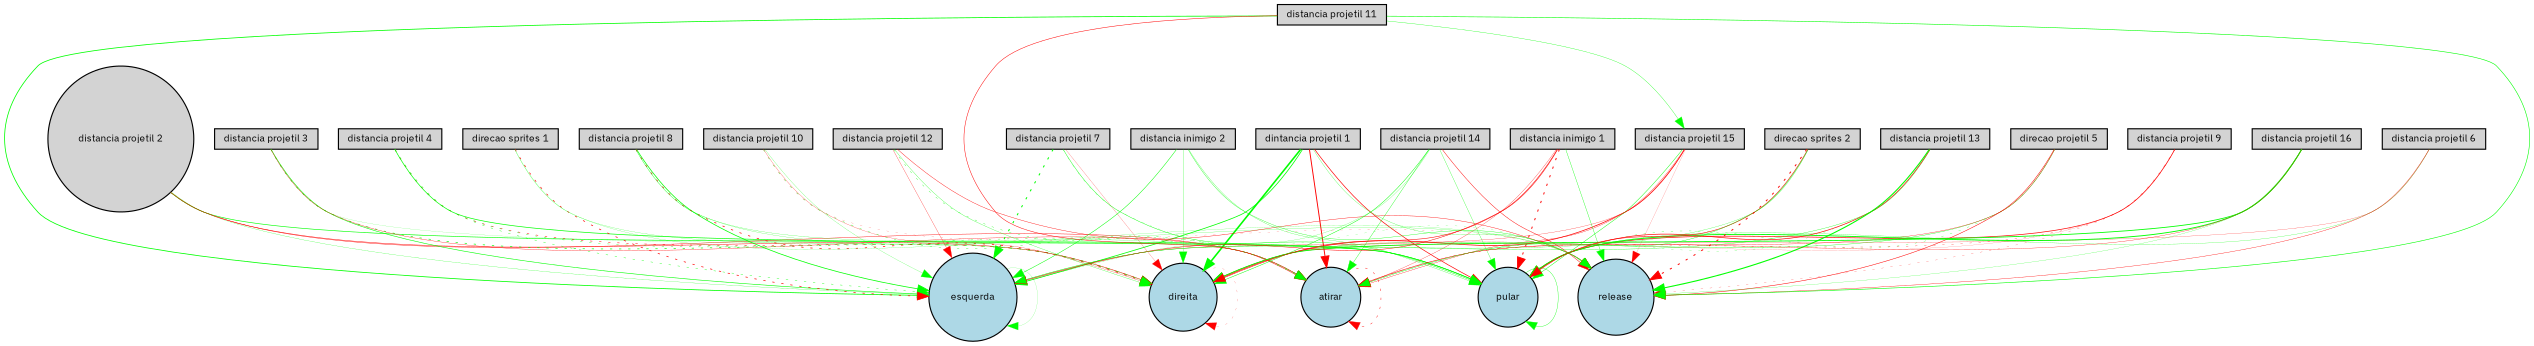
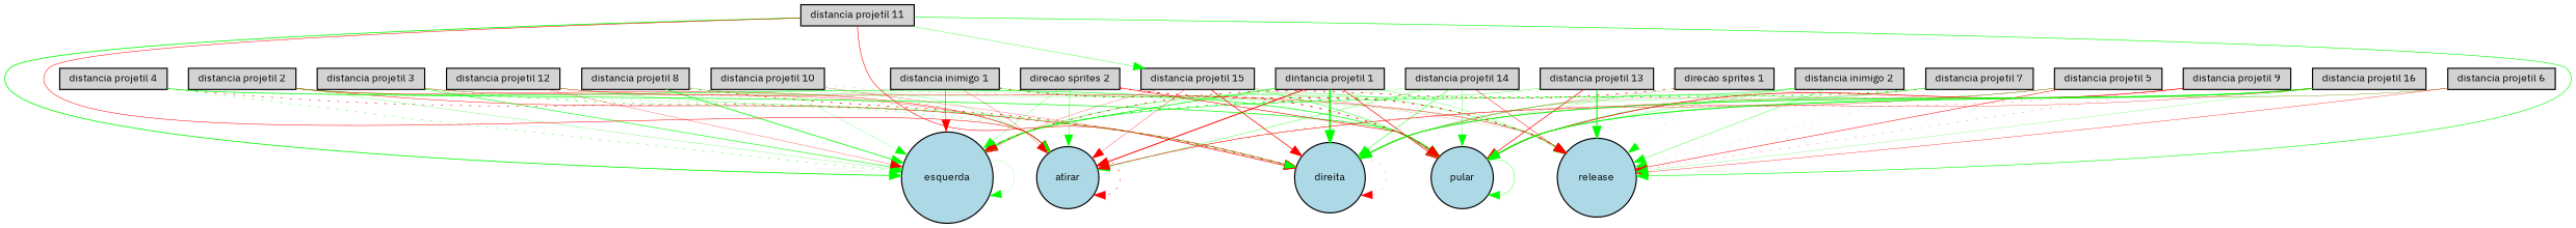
  digraph {
    fontname="IBM Plex Sans"
    node [fillcolor=lightgray fontname="IBM Plex Sans" fontsize=9 shape=box style=filled]
    edge [color=green fontname="IBM Plex Sans" style=solid]
    "dintancia projetil 1" [height=0.2 width=0.2]
    esquerda [fillcolor=lightblue height=0.2 shape=circle width=0.2]
    direita [fillcolor=lightblue height=0.2 shape=circle width=0.2]
    pular [fillcolor=lightblue height=0.2 shape=circle width=0.2]
    atirar [fillcolor=lightblue height=0.2 shape=circle width=0.2]
    release [fillcolor=lightblue height=0.2 shape=circle width=0.2]
-   "distancia projetil 2" [height=0.2 shape=circle width=0.2]
+   "distancia projetil 2" [height=0.2 width=0.2]
    "distancia projetil 3" [height=0.2 width=0.2]
    "distancia projetil 4" [height=0.2 width=0.2]
-   "distancia projetil 5" [height=0.2 width=0.2 label="direcao projetil 5"]
+   "distancia projetil 5" [height=0.2 width=0.2]
    "distancia projetil 6" [height=0.2 width=0.2]
    "distancia projetil 7" [height=0.2 width=0.2]
    "distancia projetil 8" [height=0.2 width=0.2]
    "distancia projetil 9" [height=0.2 width=0.2]
    "distancia projetil 10" [height=0.2 width=0.2]
    "distancia projetil 11" [height=0.2 width=0.2]
    "distancia projetil 15" [height=0.2 width=0.2]
    "distancia projetil 12" [height=0.2 width=0.2]
    "distancia projetil 13" [height=0.2 width=0.2]
    "distancia projetil 14" [height=0.2 width=0.2]
    "distancia projetil 16" [height=0.2 width=0.2]
    "distancia inimigo 1" [height=0.2 width=0.2]
    "distancia inimigo 2" [height=0.2 width=0.2]
    "direcao sprites 1" [height=0.2 width=0.2]
    "direcao sprites 2" [height=0.2 width=0.2]
    "dintancia projetil 1" -> esquerda [penwidth=0.665312412152]
    "dintancia projetil 1" -> direita [penwidth=1.40986117343]
    "dintancia projetil 1" -> pular [color=red penwidth=0.580020068975]
    "dintancia projetil 1" -> atirar [color=red penwidth=0.827938145401]
    "dintancia projetil 1" -> release [penwidth=0.216437119231]
    esquerda -> esquerda [penwidth=0.117582437357]
    direita -> direita [color=red penwidth=0.13827916804 style=dotted]
    pular -> pular [penwidth=0.296576085942]
    atirar -> atirar [color=red penwidth=0.372852261274 style=dotted]
    "distancia projetil 2" -> esquerda [penwidth=0.195419269697]
    "distancia projetil 2" -> direita [color=red penwidth=0.401354808085]
    "distancia projetil 2" -> pular [penwidth=0.541858351598]
    "distancia projetil 2" -> atirar [color=red penwidth=0.357301179592]
    "distancia projetil 3" -> esquerda [penwidth=0.502779137308]
    "distancia projetil 3" -> direita [penwidth=0.57216151271 style=dotted]
    "distancia projetil 3" -> pular [penwidth=0.109904700203]
    "distancia projetil 3" -> atirar [color=red penwidth=0.279233913603]
    "distancia projetil 4" -> esquerda [penwidth=0.328833130229 style=dotted]
    "distancia projetil 4" -> direita [color=red penwidth=0.430229156118 style=dotted]
    "distancia projetil 4" -> pular [penwidth=0.597755448248]
    "distancia projetil 4" -> atirar [penwidth=0.311137825349 style=dotted]
    "distancia projetil 5" -> direita [penwidth=0.302451653302]
    "distancia projetil 5" -> pular [penwidth=0.236994990759 style=dotted]
    "distancia projetil 5" -> atirar [color=red penwidth=0.271925514225]
    "distancia projetil 5" -> release [color=red penwidth=0.44215865318]
    "distancia projetil 6" -> direita [color=red penwidth=0.185971161927]
    "distancia projetil 6" -> pular [penwidth=0.205298786094]
    "distancia projetil 6" -> release [color=red penwidth=0.305877193915]
    "distancia projetil 7" -> esquerda [penwidth=0.889674810587 style=dotted]
    "distancia projetil 7" -> direita [color=red penwidth=0.155301267273]
    "distancia projetil 7" -> pular [penwidth=0.359653161469]
    "distancia projetil 7" -> release [penwidth=0.139874324628 style=dotted]
    "distancia projetil 8" -> esquerda [penwidth=0.6452559703]
    "distancia projetil 8" -> direita [color=red penwidth=0.615197475534 style=dotted]
    "distancia projetil 8" -> atirar [penwidth=0.183989970387]
    "distancia projetil 8" -> release [penwidth=0.176197621639]
    "distancia projetil 9" -> direita [color=red penwidth=0.111456621135]
    "distancia projetil 9" -> pular [color=red penwidth=0.599458344176]
    "distancia projetil 9" -> atirar [color=red penwidth=0.236680819553 style=dotted]
    "distancia projetil 9" -> release [color=red penwidth=0.172281598668 style=dotted]
    "distancia projetil 10" -> esquerda [penwidth=0.166667595521]
    "distancia projetil 10" -> direita [color=red penwidth=0.193295799104]
    "distancia projetil 10" -> atirar [penwidth=0.303692858057 style=dotted]
    "distancia projetil 10" -> release [color=red penwidth=0.131766326105 style=dotted]
    "distancia projetil 11" -> esquerda [penwidth=0.68744166736]
    "distancia projetil 11" -> atirar [color=red penwidth=0.42803300371]
    "distancia projetil 11" -> release [penwidth=0.509915320798]
    "distancia projetil 11" -> "distancia projetil 15" [penwidth=0.279986424323]
    "distancia projetil 15" -> esquerda [color=red penwidth=0.217601166364]
    "distancia projetil 15" -> direita [color=red penwidth=0.624053137157]
    "distancia projetil 15" -> pular [penwidth=0.383126388602]
    "distancia projetil 15" -> atirar [color=red penwidth=0.269654079539]
    "distancia projetil 15" -> release [color=red penwidth=0.121867875376]
    "distancia projetil 12" -> esquerda [color=red penwidth=0.223342133048]
    "distancia projetil 12" -> direita [penwidth=0.234861019526]
    "distancia projetil 12" -> atirar [penwidth=0.278986952651 style=dotted]
    "distancia projetil 12" -> release [color=red penwidth=0.335022455946]
    "distancia projetil 13" -> esquerda [penwidth=0.27727123969]
    "distancia projetil 13" -> pular [color=red penwidth=0.592550508384]
    "distancia projetil 13" -> atirar [penwidth=0.178740132548 style=dotted]
    "distancia projetil 13" -> release [penwidth=0.956624532483]
    "distancia projetil 14" -> esquerda [penwidth=0.163707584248]
    "distancia projetil 14" -> direita [penwidth=0.403949835066]
    "distancia projetil 14" -> pular [penwidth=0.247432105006]
    "distancia projetil 14" -> atirar [penwidth=0.303397747287]
    "distancia projetil 14" -> release [color=red penwidth=0.396655095877]
    "distancia projetil 16" -> direita [penwidth=0.735625848019]
    "distancia projetil 16" -> pular [penwidth=0.798461875401]
    "distancia projetil 16" -> atirar [color=red penwidth=0.268469747776]
    "distancia projetil 16" -> release [penwidth=0.172244500146]
    "distancia inimigo 1" -> esquerda [color=red penwidth=0.42981556283]
-   "distancia inimigo 1" -> direita [color=red penwidth=0.466708137847]
+   "distancia projetil 11" -> direita [color=red penwidth=0.466708137847]
    "distancia inimigo 1" -> pular [color=red penwidth=0.830934510443 style=dotted]
    "distancia inimigo 1" -> atirar [color=red penwidth=0.236898573032]
    "distancia inimigo 1" -> release [penwidth=0.310558540486]
    "distancia inimigo 2" -> esquerda [penwidth=0.430653073498]
    "distancia inimigo 2" -> direita [penwidth=0.219927516738]
    "distancia inimigo 2" -> pular [penwidth=0.213460675697]
    "distancia inimigo 2" -> release [penwidth=0.295627238292]
    "direcao sprites 1" -> esquerda [color=red penwidth=0.600623079721 style=dotted]
    "direcao sprites 1" -> direita [penwidth=0.159650813894]
-   "direcao sprites 1" -> release [penwidth=0.143325119783]
+   "direcao sprites 1" -> release [penwidth=0.143325119783 style=dotted]
    "direcao sprites 2" -> esquerda [penwidth=0.206801289544]
    "direcao sprites 2" -> pular [color=red penwidth=0.493839808194]
    "direcao sprites 2" -> atirar [penwidth=0.317878640299]
    "direcao sprites 2" -> release [color=red penwidth=0.843185574462 style=dotted]
  }
